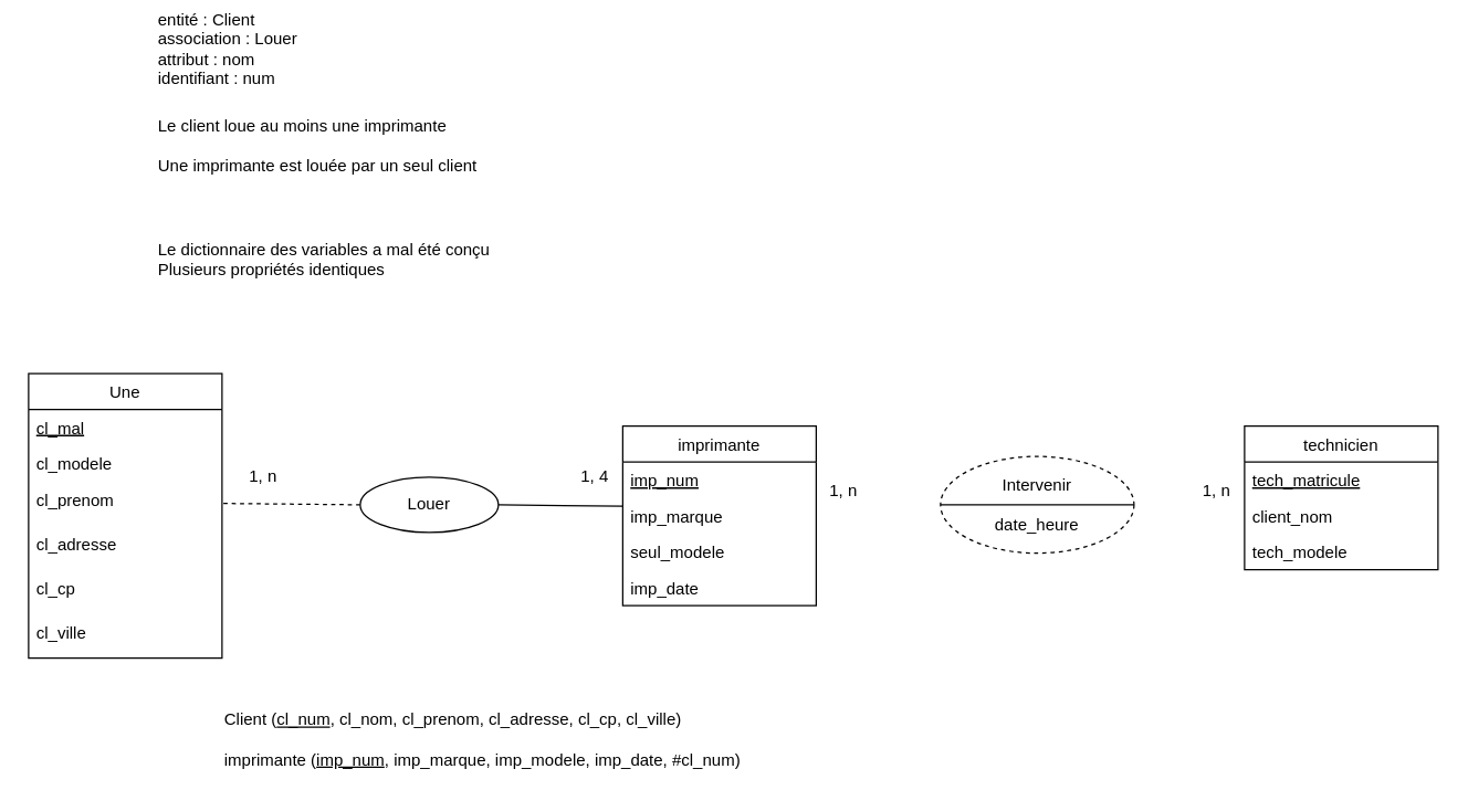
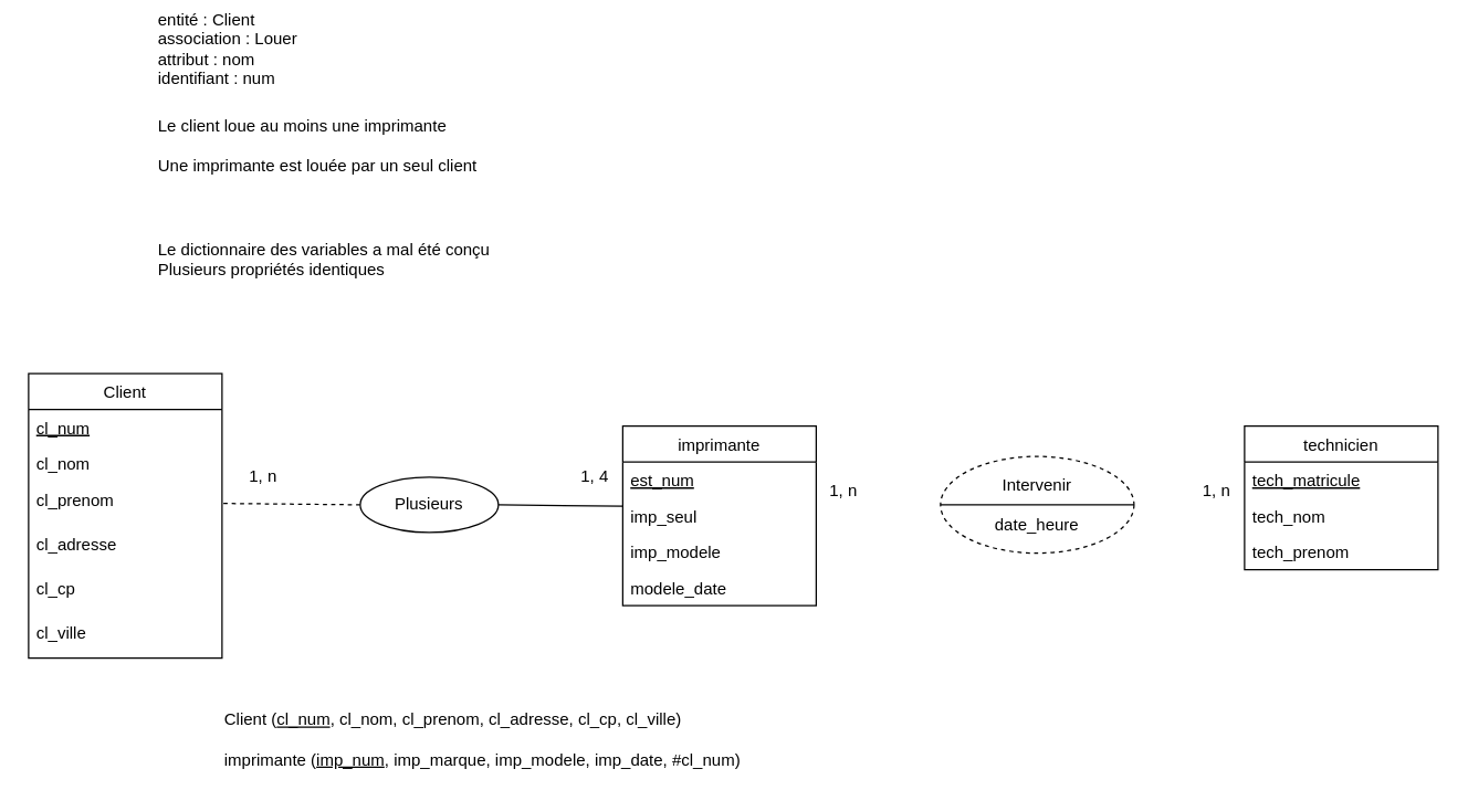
  <mxCell id="0" />
  <mxCell id="1" parent="0" />
  <mxCell id="2" value="&lt;div align=&quot;left&quot;&gt;entité : Client&lt;/div&gt;&lt;div align=&quot;left&quot;&gt;association : Louer&lt;/div&gt;&lt;div align=&quot;left&quot;&gt;attribut : nom&lt;br&gt;&lt;/div&gt;&lt;div align=&quot;left&quot;&gt;identifiant : num&lt;br&gt;&lt;/div&gt;" style="text;strokeColor=none;align=left;fillColor=none;html=1;verticalAlign=middle;whiteSpace=wrap;rounded=0;" vertex="1" parent="1"><mxGeometry x="112" y="20" width="120" height="30" as="geometry" /></mxCell>
  <mxCell id="3" value="&lt;div align=&quot;left&quot;&gt;Le client loue au moins une imprimante&lt;br&gt;&lt;/div&gt;&lt;div&gt;&lt;br&gt;&lt;/div&gt;&lt;div&gt;Une imprimante est louée par un seul client&lt;br&gt;&lt;/div&gt;" style="text;strokeColor=none;align=left;fillColor=none;html=1;verticalAlign=middle;whiteSpace=wrap;rounded=0;" vertex="1" parent="1"><mxGeometry x="112" y="90" width="350" height="30" as="geometry" /></mxCell>
  <mxCell id="4" value="&lt;div&gt;Le dictionnaire des variables a mal été conçu&lt;/div&gt;&lt;div&gt;Plusieurs propriétés identiques&lt;/div&gt;&lt;div&gt;&lt;br&gt;&lt;/div&gt;" style="text;strokeColor=none;align=left;fillColor=none;html=1;verticalAlign=middle;whiteSpace=wrap;rounded=0;" vertex="1" parent="1"><mxGeometry x="112" y="180" width="348" height="30" as="geometry" /></mxCell>
  <mxCell id="5" value="imprimante" style="swimlane;fontStyle=0;childLayout=stackLayout;horizontal=1;startSize=26;fillColor=none;horizontalStack=0;resizeParent=1;resizeParentMax=0;resizeLast=0;collapsible=1;marginBottom=0;" vertex="1" parent="1"><mxGeometry x="450" y="308" width="140" height="130" as="geometry" /></mxCell>
- <mxCell id="6" value="imp_num" style="text;strokeColor=none;fillColor=none;align=left;verticalAlign=top;spacingLeft=4;spacingRight=4;overflow=hidden;rotatable=0;points=[[0,0.5],[1,0.5]];portConstraint=eastwest;fontStyle=4" vertex="1" parent="5"><mxGeometry y="26" width="140" height="26" as="geometry" /></mxCell>
- <mxCell id="7" value="imp_marque" style="text;strokeColor=none;fillColor=none;align=left;verticalAlign=top;spacingLeft=4;spacingRight=4;overflow=hidden;rotatable=0;points=[[0,0.5],[1,0.5]];portConstraint=eastwest;" vertex="1" parent="5"><mxGeometry y="52" width="140" height="26" as="geometry" /></mxCell>
- <mxCell id="8" value="seul_modele" style="text;strokeColor=none;fillColor=none;align=left;verticalAlign=top;spacingLeft=4;spacingRight=4;overflow=hidden;rotatable=0;points=[[0,0.5],[1,0.5]];portConstraint=eastwest;" vertex="1" parent="5"><mxGeometry y="78" width="140" height="26" as="geometry" /></mxCell>
- <mxCell id="9" value="imp_date" style="text;strokeColor=none;fillColor=none;align=left;verticalAlign=top;spacingLeft=4;spacingRight=4;overflow=hidden;rotatable=0;points=[[0,0.5],[1,0.5]];portConstraint=eastwest;" vertex="1" parent="5"><mxGeometry y="104" width="140" height="26" as="geometry" /></mxCell>
- <mxCell id="10" value="Une" style="swimlane;fontStyle=0;childLayout=stackLayout;horizontal=1;startSize=26;fillColor=none;horizontalStack=0;resizeParent=1;resizeParentMax=0;resizeLast=0;collapsible=1;marginBottom=0;" vertex="1" parent="1"><mxGeometry x="20" y="270" width="140" height="206" as="geometry" /></mxCell>
- <mxCell id="11" value="cl_mal&#10;" style="text;strokeColor=none;fillColor=none;align=left;verticalAlign=top;spacingLeft=4;spacingRight=4;overflow=hidden;rotatable=0;points=[[0,0.5],[1,0.5]];portConstraint=eastwest;fontStyle=4" vertex="1" parent="10"><mxGeometry y="26" width="140" height="26" as="geometry" /></mxCell>
- <mxCell id="12" value="cl_modele" style="text;strokeColor=none;fillColor=none;align=left;verticalAlign=top;spacingLeft=4;spacingRight=4;overflow=hidden;rotatable=0;points=[[0,0.5],[1,0.5]];portConstraint=eastwest;" vertex="1" parent="10"><mxGeometry y="52" width="140" height="26" as="geometry" /></mxCell>
+ <mxCell id="6" value="est_num" style="text;strokeColor=none;fillColor=none;align=left;verticalAlign=top;spacingLeft=4;spacingRight=4;overflow=hidden;rotatable=0;points=[[0,0.5],[1,0.5]];portConstraint=eastwest;fontStyle=4" vertex="1" parent="5"><mxGeometry y="26" width="140" height="26" as="geometry" /></mxCell>
+ <mxCell id="7" value="imp_seul" style="text;strokeColor=none;fillColor=none;align=left;verticalAlign=top;spacingLeft=4;spacingRight=4;overflow=hidden;rotatable=0;points=[[0,0.5],[1,0.5]];portConstraint=eastwest;" vertex="1" parent="5"><mxGeometry y="52" width="140" height="26" as="geometry" /></mxCell>
+ <mxCell id="8" value="imp_modele" style="text;strokeColor=none;fillColor=none;align=left;verticalAlign=top;spacingLeft=4;spacingRight=4;overflow=hidden;rotatable=0;points=[[0,0.5],[1,0.5]];portConstraint=eastwest;" vertex="1" parent="5"><mxGeometry y="78" width="140" height="26" as="geometry" /></mxCell>
+ <mxCell id="9" value="modele_date" style="text;strokeColor=none;fillColor=none;align=left;verticalAlign=top;spacingLeft=4;spacingRight=4;overflow=hidden;rotatable=0;points=[[0,0.5],[1,0.5]];portConstraint=eastwest;" vertex="1" parent="5"><mxGeometry y="104" width="140" height="26" as="geometry" /></mxCell>
+ <mxCell id="10" value="Client" style="swimlane;fontStyle=0;childLayout=stackLayout;horizontal=1;startSize=26;fillColor=none;horizontalStack=0;resizeParent=1;resizeParentMax=0;resizeLast=0;collapsible=1;marginBottom=0;" vertex="1" parent="1"><mxGeometry x="20" y="270" width="140" height="206" as="geometry" /></mxCell>
+ <mxCell id="11" value="cl_num&#10;" style="text;strokeColor=none;fillColor=none;align=left;verticalAlign=top;spacingLeft=4;spacingRight=4;overflow=hidden;rotatable=0;points=[[0,0.5],[1,0.5]];portConstraint=eastwest;fontStyle=4" vertex="1" parent="10"><mxGeometry y="26" width="140" height="26" as="geometry" /></mxCell>
+ <mxCell id="12" value="cl_nom" style="text;strokeColor=none;fillColor=none;align=left;verticalAlign=top;spacingLeft=4;spacingRight=4;overflow=hidden;rotatable=0;points=[[0,0.5],[1,0.5]];portConstraint=eastwest;" vertex="1" parent="10"><mxGeometry y="52" width="140" height="26" as="geometry" /></mxCell>
  <mxCell id="13" value="cl_prenom" style="text;strokeColor=none;fillColor=none;align=left;verticalAlign=top;spacingLeft=4;spacingRight=4;overflow=hidden;rotatable=0;points=[[0,0.5],[1,0.5]];portConstraint=eastwest;" vertex="1" parent="10"><mxGeometry y="78" width="140" height="32" as="geometry" /></mxCell>
  <mxCell id="14" value="cl_adresse" style="text;strokeColor=none;fillColor=none;align=left;verticalAlign=top;spacingLeft=4;spacingRight=4;overflow=hidden;rotatable=0;points=[[0,0.5],[1,0.5]];portConstraint=eastwest;" vertex="1" parent="10"><mxGeometry y="110" width="140" height="32" as="geometry" /></mxCell>
  <mxCell id="15" value="cl_cp" style="text;strokeColor=none;fillColor=none;align=left;verticalAlign=top;spacingLeft=4;spacingRight=4;overflow=hidden;rotatable=0;points=[[0,0.5],[1,0.5]];portConstraint=eastwest;" vertex="1" parent="10"><mxGeometry y="142" width="140" height="32" as="geometry" /></mxCell>
  <mxCell id="16" value="cl_ville" style="text;strokeColor=none;fillColor=none;align=left;verticalAlign=top;spacingLeft=4;spacingRight=4;overflow=hidden;rotatable=0;points=[[0,0.5],[1,0.5]];portConstraint=eastwest;" vertex="1" parent="10"><mxGeometry y="174" width="140" height="32" as="geometry" /></mxCell>
  <mxCell id="17" value="technicien" style="swimlane;fontStyle=0;childLayout=stackLayout;horizontal=1;startSize=26;fillColor=none;horizontalStack=0;resizeParent=1;resizeParentMax=0;resizeLast=0;collapsible=1;marginBottom=0;" vertex="1" parent="1"><mxGeometry x="900" y="308" width="140" height="104" as="geometry" /></mxCell>
  <mxCell id="18" value="tech_matricule" style="text;strokeColor=none;fillColor=none;align=left;verticalAlign=top;spacingLeft=4;spacingRight=4;overflow=hidden;rotatable=0;points=[[0,0.5],[1,0.5]];portConstraint=eastwest;fontStyle=4" vertex="1" parent="17"><mxGeometry y="26" width="140" height="26" as="geometry" /></mxCell>
- <mxCell id="19" value="client_nom" style="text;strokeColor=none;fillColor=none;align=left;verticalAlign=top;spacingLeft=4;spacingRight=4;overflow=hidden;rotatable=0;points=[[0,0.5],[1,0.5]];portConstraint=eastwest;" vertex="1" parent="17"><mxGeometry y="52" width="140" height="26" as="geometry" /></mxCell>
- <mxCell id="20" value="tech_modele" style="text;strokeColor=none;fillColor=none;align=left;verticalAlign=top;spacingLeft=4;spacingRight=4;overflow=hidden;rotatable=0;points=[[0,0.5],[1,0.5]];portConstraint=eastwest;" vertex="1" parent="17"><mxGeometry y="78" width="140" height="26" as="geometry" /></mxCell>
+ <mxCell id="19" value="tech_nom" style="text;strokeColor=none;fillColor=none;align=left;verticalAlign=top;spacingLeft=4;spacingRight=4;overflow=hidden;rotatable=0;points=[[0,0.5],[1,0.5]];portConstraint=eastwest;" vertex="1" parent="17"><mxGeometry y="52" width="140" height="26" as="geometry" /></mxCell>
+ <mxCell id="20" value="tech_prenom" style="text;strokeColor=none;fillColor=none;align=left;verticalAlign=top;spacingLeft=4;spacingRight=4;overflow=hidden;rotatable=0;points=[[0,0.5],[1,0.5]];portConstraint=eastwest;" vertex="1" parent="17"><mxGeometry y="78" width="140" height="26" as="geometry" /></mxCell>
  <mxCell id="21" style="rounded=0;orthogonalLoop=1;jettySize=auto;html=1;exitX=0;exitY=0.5;exitDx=0;exitDy=0;entryX=1;entryY=0.5;entryDx=0;entryDy=0;endArrow=none;endFill=0;dashed=1;" edge="1" parent="1" source="23" target="13"><mxGeometry relative="1" as="geometry" /></mxCell>
  <mxCell id="22" style="edgeStyle=none;rounded=0;orthogonalLoop=1;jettySize=auto;html=1;exitX=1;exitY=0.5;exitDx=0;exitDy=0;entryX=0;entryY=0.231;entryDx=0;entryDy=0;entryPerimeter=0;endArrow=none;endFill=0;" edge="1" parent="1" source="23" target="7"><mxGeometry relative="1" as="geometry" /></mxCell>
- <mxCell id="23" value="Louer" style="ellipse;whiteSpace=wrap;html=1;" vertex="1" parent="1"><mxGeometry x="260" y="345" width="100" height="40" as="geometry" /></mxCell>
+ <mxCell id="23" value="Plusieurs" style="ellipse;whiteSpace=wrap;html=1;" vertex="1" parent="1"><mxGeometry x="260" y="345" width="100" height="40" as="geometry" /></mxCell>
  <mxCell id="24" value="&lt;div&gt;Intervenir&lt;/div&gt;&lt;div&gt;&lt;br&gt;&lt;/div&gt;&lt;div&gt;date_heure&lt;br&gt;&lt;/div&gt;" style="ellipse;whiteSpace=wrap;html=1;dashed=1;" vertex="1" parent="1"><mxGeometry x="680" y="330" width="140" height="70" as="geometry" /></mxCell>
  <mxCell id="25" style="edgeStyle=none;rounded=0;orthogonalLoop=1;jettySize=auto;html=1;exitX=0;exitY=0.5;exitDx=0;exitDy=0;entryX=1;entryY=0.5;entryDx=0;entryDy=0;endArrow=none;endFill=0;" edge="1" parent="1" source="24" target="24"><mxGeometry relative="1" as="geometry" /></mxCell>
  <mxCell id="26" value="1, n" style="text;strokeColor=none;align=center;fillColor=none;html=1;verticalAlign=middle;whiteSpace=wrap;rounded=0;" vertex="1" parent="1"><mxGeometry x="160" y="330" width="60" height="30" as="geometry" /></mxCell>
  <mxCell id="27" value="1, 4" style="text;strokeColor=none;align=center;fillColor=none;html=1;verticalAlign=middle;whiteSpace=wrap;rounded=0;" vertex="1" parent="1"><mxGeometry x="400" y="330" width="60" height="30" as="geometry" /></mxCell>
  <mxCell id="28" value="1, n" style="text;strokeColor=none;align=center;fillColor=none;html=1;verticalAlign=middle;whiteSpace=wrap;rounded=0;" vertex="1" parent="1"><mxGeometry x="580" y="340" width="60" height="30" as="geometry" /></mxCell>
  <mxCell id="29" value="1, n" style="text;strokeColor=none;align=center;fillColor=none;html=1;verticalAlign=middle;whiteSpace=wrap;rounded=0;" vertex="1" parent="1"><mxGeometry x="850" y="340" width="60" height="30" as="geometry" /></mxCell>
  <mxCell id="30" value="&lt;div align=&quot;left&quot;&gt;Client (&lt;u&gt;cl_num&lt;/u&gt;, cl_nom, cl_prenom, cl_adresse, cl_cp, cl_ville)&lt;/div&gt;&lt;div&gt;&lt;br&gt;&lt;/div&gt;&lt;div&gt;imprimante (&lt;u&gt;imp_num&lt;/u&gt;, imp_marque, imp_modele, imp_date, #cl_num)&lt;/div&gt;" style="text;strokeColor=none;align=left;fillColor=none;html=1;verticalAlign=middle;whiteSpace=wrap;rounded=0;" vertex="1" parent="1"><mxGeometry x="160" y="520" width="470" height="30" as="geometry" /></mxCell>
